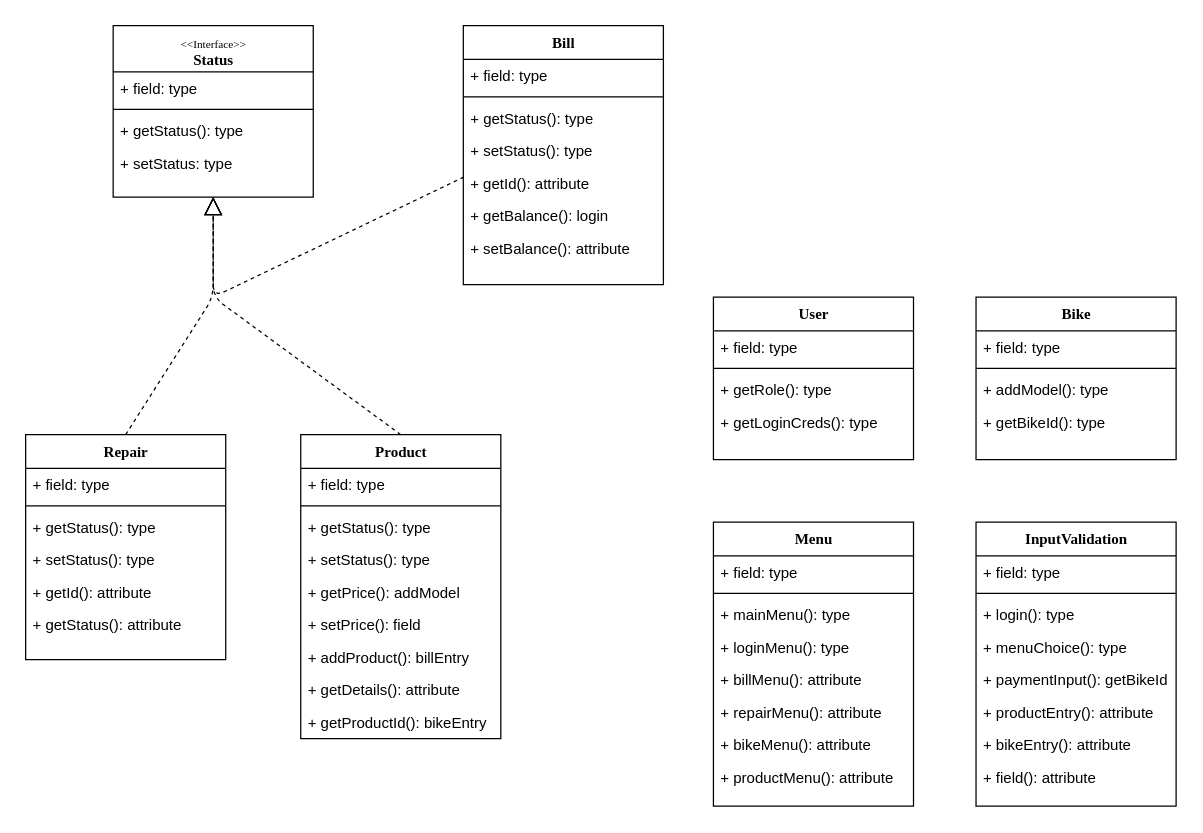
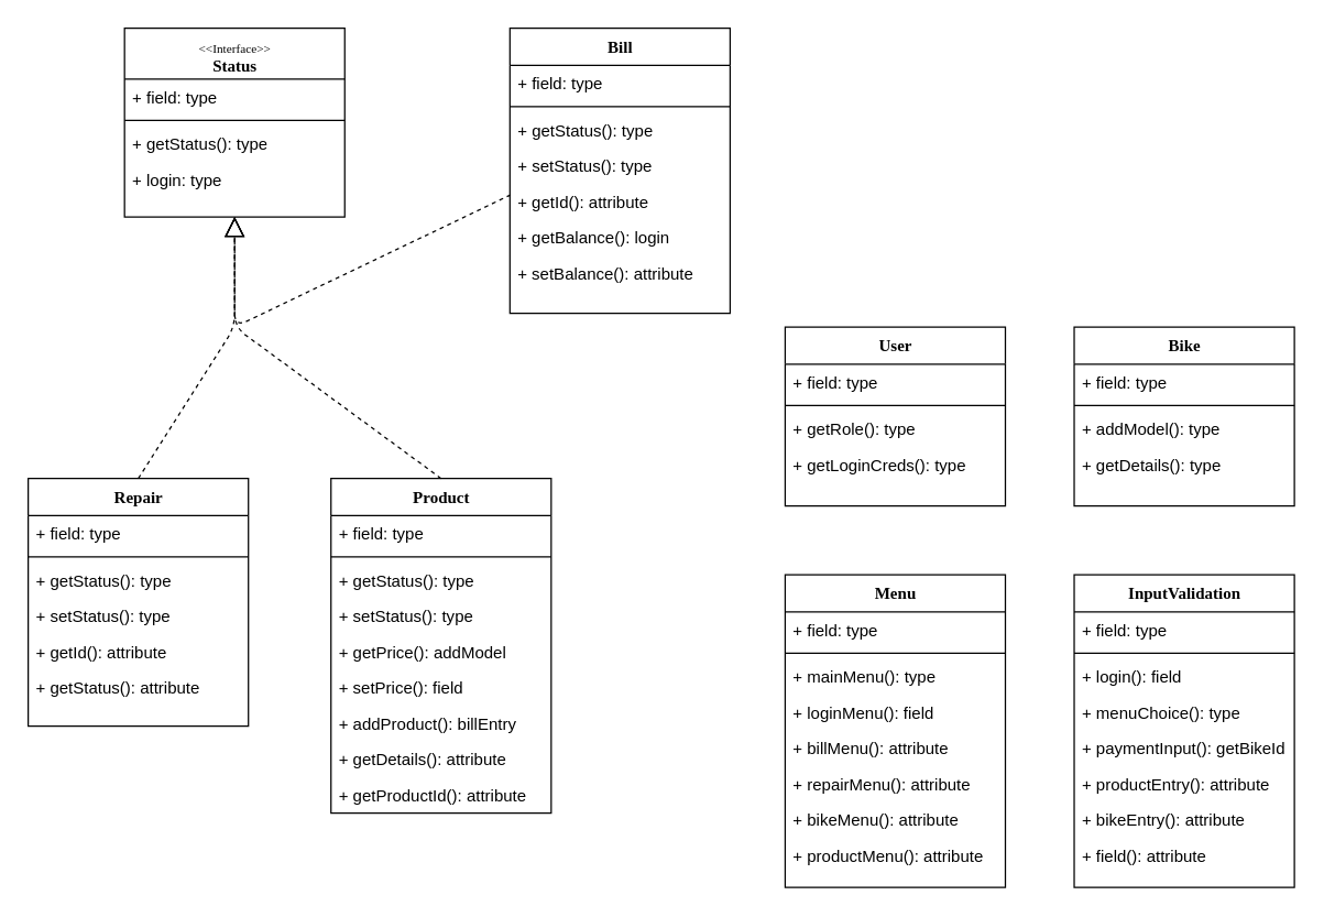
  <mxCell id="0" />
  <mxCell id="1" parent="0" />
  <mxCell id="2" value="&lt;font style=&quot;font-size: 9px ; font-weight: normal&quot;&gt;&amp;lt;&amp;lt;Interface&amp;gt;&amp;gt;&lt;/font&gt;&lt;br&gt;Status" style="swimlane;html=1;fontStyle=1;align=center;verticalAlign=top;childLayout=stackLayout;horizontal=1;startSize=37;horizontalStack=0;resizeParent=1;resizeLast=0;collapsible=1;marginBottom=0;swimlaneFillColor=#ffffff;rounded=0;shadow=0;comic=0;labelBackgroundColor=none;strokeWidth=1;fillColor=none;fontFamily=Verdana;fontSize=12" parent="1" vertex="1"><mxGeometry x="90" y="20" width="160" height="137" as="geometry" /></mxCell>
  <mxCell id="3" value="+ field: type" style="text;html=1;strokeColor=none;fillColor=none;align=left;verticalAlign=top;spacingLeft=4;spacingRight=4;whiteSpace=wrap;overflow=hidden;rotatable=0;points=[[0,0.5],[1,0.5]];portConstraint=eastwest;" parent="2" vertex="1"><mxGeometry y="37" width="160" height="26" as="geometry" /></mxCell>
  <mxCell id="4" value="" style="line;html=1;strokeWidth=1;fillColor=none;align=left;verticalAlign=middle;spacingTop=-1;spacingLeft=3;spacingRight=3;rotatable=0;labelPosition=right;points=[];portConstraint=eastwest;" parent="2" vertex="1"><mxGeometry y="63" width="160" height="8" as="geometry" /></mxCell>
  <mxCell id="5" value="+ getStatus(): type" style="text;html=1;strokeColor=none;fillColor=none;align=left;verticalAlign=top;spacingLeft=4;spacingRight=4;whiteSpace=wrap;overflow=hidden;rotatable=0;points=[[0,0.5],[1,0.5]];portConstraint=eastwest;" parent="2" vertex="1"><mxGeometry y="71" width="160" height="26" as="geometry" /></mxCell>
- <mxCell id="6" value="+ setStatus: type" style="text;html=1;strokeColor=none;fillColor=none;align=left;verticalAlign=top;spacingLeft=4;spacingRight=4;whiteSpace=wrap;overflow=hidden;rotatable=0;points=[[0,0.5],[1,0.5]];portConstraint=eastwest;" parent="2" vertex="1"><mxGeometry y="97" width="160" height="26" as="geometry" /></mxCell>
+ <mxCell id="6" value="+ login: type" style="text;html=1;strokeColor=none;fillColor=none;align=left;verticalAlign=top;spacingLeft=4;spacingRight=4;whiteSpace=wrap;overflow=hidden;rotatable=0;points=[[0,0.5],[1,0.5]];portConstraint=eastwest;" parent="2" vertex="1"><mxGeometry y="97" width="160" height="26" as="geometry" /></mxCell>
  <mxCell id="7" value="Bill" style="swimlane;html=1;fontStyle=1;align=center;verticalAlign=top;childLayout=stackLayout;horizontal=1;startSize=27;horizontalStack=0;resizeParent=1;resizeLast=0;collapsible=1;marginBottom=0;swimlaneFillColor=#ffffff;rounded=0;shadow=0;comic=0;labelBackgroundColor=none;strokeWidth=1;fillColor=none;fontFamily=Verdana;fontSize=12" vertex="1" parent="1"><mxGeometry x="370" y="20" width="160" height="207" as="geometry" /></mxCell>
  <mxCell id="8" value="+ field: type" style="text;html=1;strokeColor=none;fillColor=none;align=left;verticalAlign=top;spacingLeft=4;spacingRight=4;whiteSpace=wrap;overflow=hidden;rotatable=0;points=[[0,0.5],[1,0.5]];portConstraint=eastwest;" vertex="1" parent="7"><mxGeometry y="27" width="160" height="26" as="geometry" /></mxCell>
  <mxCell id="9" value="" style="line;html=1;strokeWidth=1;fillColor=none;align=left;verticalAlign=middle;spacingTop=-1;spacingLeft=3;spacingRight=3;rotatable=0;labelPosition=right;points=[];portConstraint=eastwest;" vertex="1" parent="7"><mxGeometry y="53" width="160" height="8" as="geometry" /></mxCell>
  <mxCell id="10" value="+ getStatus(): type" style="text;html=1;strokeColor=none;fillColor=none;align=left;verticalAlign=top;spacingLeft=4;spacingRight=4;whiteSpace=wrap;overflow=hidden;rotatable=0;points=[[0,0.5],[1,0.5]];portConstraint=eastwest;" vertex="1" parent="7"><mxGeometry y="61" width="160" height="26" as="geometry" /></mxCell>
  <mxCell id="11" value="+ setStatus(): type" style="text;html=1;strokeColor=none;fillColor=none;align=left;verticalAlign=top;spacingLeft=4;spacingRight=4;whiteSpace=wrap;overflow=hidden;rotatable=0;points=[[0,0.5],[1,0.5]];portConstraint=eastwest;" vertex="1" parent="7"><mxGeometry y="87" width="160" height="26" as="geometry" /></mxCell>
  <mxCell id="12" value="+ getId(): attribute" style="text;strokeColor=none;fillColor=none;align=left;verticalAlign=top;spacingLeft=4;spacingRight=4;overflow=hidden;rotatable=0;points=[[0,0.5],[1,0.5]];portConstraint=eastwest;" vertex="1" parent="7"><mxGeometry y="113" width="160" height="26" as="geometry" /></mxCell>
  <mxCell id="13" value="+ getBalance(): login" style="text;strokeColor=none;fillColor=none;align=left;verticalAlign=top;spacingLeft=4;spacingRight=4;overflow=hidden;rotatable=0;points=[[0,0.5],[1,0.5]];portConstraint=eastwest;" vertex="1" parent="7"><mxGeometry y="139" width="160" height="26" as="geometry" /></mxCell>
  <mxCell id="14" value="+ setBalance(): attribute" style="text;strokeColor=none;fillColor=none;align=left;verticalAlign=top;spacingLeft=4;spacingRight=4;overflow=hidden;rotatable=0;points=[[0,0.5],[1,0.5]];portConstraint=eastwest;" vertex="1" parent="7"><mxGeometry y="165" width="160" height="26" as="geometry" /></mxCell>
  <mxCell id="15" value="" style="endArrow=block;dashed=1;endFill=0;endSize=12;html=1;entryX=0.5;entryY=1;entryDx=0;entryDy=0;exitX=0.003;exitY=1.309;exitDx=0;exitDy=0;exitPerimeter=0;" edge="1" parent="1" source="11" target="2"><mxGeometry width="160" relative="1" as="geometry"><mxPoint x="360" y="157" as="sourcePoint" /><mxPoint x="630" y="177" as="targetPoint" /><Array as="points"><mxPoint x="170" y="237" /></Array></mxGeometry></mxCell>
  <mxCell id="16" value="Repair" style="swimlane;html=1;fontStyle=1;align=center;verticalAlign=top;childLayout=stackLayout;horizontal=1;startSize=27;horizontalStack=0;resizeParent=1;resizeLast=0;collapsible=1;marginBottom=0;swimlaneFillColor=#ffffff;rounded=0;shadow=0;comic=0;labelBackgroundColor=none;strokeWidth=1;fillColor=none;fontFamily=Verdana;fontSize=12" vertex="1" parent="1"><mxGeometry x="20" y="347" width="160" height="180" as="geometry" /></mxCell>
  <mxCell id="17" value="+ field: type" style="text;html=1;strokeColor=none;fillColor=none;align=left;verticalAlign=top;spacingLeft=4;spacingRight=4;whiteSpace=wrap;overflow=hidden;rotatable=0;points=[[0,0.5],[1,0.5]];portConstraint=eastwest;" vertex="1" parent="16"><mxGeometry y="27" width="160" height="26" as="geometry" /></mxCell>
  <mxCell id="18" value="" style="line;html=1;strokeWidth=1;fillColor=none;align=left;verticalAlign=middle;spacingTop=-1;spacingLeft=3;spacingRight=3;rotatable=0;labelPosition=right;points=[];portConstraint=eastwest;" vertex="1" parent="16"><mxGeometry y="53" width="160" height="8" as="geometry" /></mxCell>
  <mxCell id="19" value="+ getStatus(): type" style="text;html=1;strokeColor=none;fillColor=none;align=left;verticalAlign=top;spacingLeft=4;spacingRight=4;whiteSpace=wrap;overflow=hidden;rotatable=0;points=[[0,0.5],[1,0.5]];portConstraint=eastwest;" vertex="1" parent="16"><mxGeometry y="61" width="160" height="26" as="geometry" /></mxCell>
  <mxCell id="20" value="+ setStatus(): type" style="text;html=1;strokeColor=none;fillColor=none;align=left;verticalAlign=top;spacingLeft=4;spacingRight=4;whiteSpace=wrap;overflow=hidden;rotatable=0;points=[[0,0.5],[1,0.5]];portConstraint=eastwest;" vertex="1" parent="16"><mxGeometry y="87" width="160" height="26" as="geometry" /></mxCell>
  <mxCell id="21" value="+ getId(): attribute" style="text;strokeColor=none;fillColor=none;align=left;verticalAlign=top;spacingLeft=4;spacingRight=4;overflow=hidden;rotatable=0;points=[[0,0.5],[1,0.5]];portConstraint=eastwest;" vertex="1" parent="16"><mxGeometry y="113" width="160" height="26" as="geometry" /></mxCell>
  <mxCell id="22" value="+ getStatus(): attribute" style="text;strokeColor=none;fillColor=none;align=left;verticalAlign=top;spacingLeft=4;spacingRight=4;overflow=hidden;rotatable=0;points=[[0,0.5],[1,0.5]];portConstraint=eastwest;" vertex="1" parent="16"><mxGeometry y="139" width="160" height="26" as="geometry" /></mxCell>
  <mxCell id="23" value="Product" style="swimlane;html=1;fontStyle=1;align=center;verticalAlign=top;childLayout=stackLayout;horizontal=1;startSize=27;horizontalStack=0;resizeParent=1;resizeLast=0;collapsible=1;marginBottom=0;swimlaneFillColor=#ffffff;rounded=0;shadow=0;comic=0;labelBackgroundColor=none;strokeWidth=1;fillColor=none;fontFamily=Verdana;fontSize=12" vertex="1" parent="1"><mxGeometry x="240" y="347" width="160" height="243" as="geometry" /></mxCell>
  <mxCell id="24" value="+ field: type" style="text;html=1;strokeColor=none;fillColor=none;align=left;verticalAlign=top;spacingLeft=4;spacingRight=4;whiteSpace=wrap;overflow=hidden;rotatable=0;points=[[0,0.5],[1,0.5]];portConstraint=eastwest;" vertex="1" parent="23"><mxGeometry y="27" width="160" height="26" as="geometry" /></mxCell>
  <mxCell id="25" value="" style="line;html=1;strokeWidth=1;fillColor=none;align=left;verticalAlign=middle;spacingTop=-1;spacingLeft=3;spacingRight=3;rotatable=0;labelPosition=right;points=[];portConstraint=eastwest;" vertex="1" parent="23"><mxGeometry y="53" width="160" height="8" as="geometry" /></mxCell>
  <mxCell id="26" value="+ getStatus(): type" style="text;html=1;strokeColor=none;fillColor=none;align=left;verticalAlign=top;spacingLeft=4;spacingRight=4;whiteSpace=wrap;overflow=hidden;rotatable=0;points=[[0,0.5],[1,0.5]];portConstraint=eastwest;" vertex="1" parent="23"><mxGeometry y="61" width="160" height="26" as="geometry" /></mxCell>
  <mxCell id="27" value="+ setStatus(): type" style="text;html=1;strokeColor=none;fillColor=none;align=left;verticalAlign=top;spacingLeft=4;spacingRight=4;whiteSpace=wrap;overflow=hidden;rotatable=0;points=[[0,0.5],[1,0.5]];portConstraint=eastwest;" vertex="1" parent="23"><mxGeometry y="87" width="160" height="26" as="geometry" /></mxCell>
  <mxCell id="28" value="+ getPrice(): addModel" style="text;strokeColor=none;fillColor=none;align=left;verticalAlign=top;spacingLeft=4;spacingRight=4;overflow=hidden;rotatable=0;points=[[0,0.5],[1,0.5]];portConstraint=eastwest;" vertex="1" parent="23"><mxGeometry y="113" width="160" height="26" as="geometry" /></mxCell>
  <mxCell id="29" value="+ setPrice(): field" style="text;strokeColor=none;fillColor=none;align=left;verticalAlign=top;spacingLeft=4;spacingRight=4;overflow=hidden;rotatable=0;points=[[0,0.5],[1,0.5]];portConstraint=eastwest;" vertex="1" parent="23"><mxGeometry y="139" width="160" height="26" as="geometry" /></mxCell>
  <mxCell id="30" value="+ addProduct(): billEntry" style="text;strokeColor=none;fillColor=none;align=left;verticalAlign=top;spacingLeft=4;spacingRight=4;overflow=hidden;rotatable=0;points=[[0,0.5],[1,0.5]];portConstraint=eastwest;" vertex="1" parent="23"><mxGeometry y="165" width="160" height="26" as="geometry" /></mxCell>
  <mxCell id="31" value="+ getDetails(): attribute" style="text;strokeColor=none;fillColor=none;align=left;verticalAlign=top;spacingLeft=4;spacingRight=4;overflow=hidden;rotatable=0;points=[[0,0.5],[1,0.5]];portConstraint=eastwest;" vertex="1" parent="23"><mxGeometry y="191" width="160" height="26" as="geometry" /></mxCell>
- <mxCell id="32" value="+ getProductId(): bikeEntry" style="text;strokeColor=none;fillColor=none;align=left;verticalAlign=top;spacingLeft=4;spacingRight=4;overflow=hidden;rotatable=0;points=[[0,0.5],[1,0.5]];portConstraint=eastwest;" vertex="1" parent="23"><mxGeometry y="217" width="160" height="26" as="geometry" /></mxCell>
+ <mxCell id="32" value="+ getProductId(): attribute" style="text;strokeColor=none;fillColor=none;align=left;verticalAlign=top;spacingLeft=4;spacingRight=4;overflow=hidden;rotatable=0;points=[[0,0.5],[1,0.5]];portConstraint=eastwest;" vertex="1" parent="23"><mxGeometry y="217" width="160" height="26" as="geometry" /></mxCell>
  <mxCell id="33" value="" style="endArrow=block;dashed=1;endFill=0;endSize=12;html=1;" edge="1" parent="1"><mxGeometry width="160" relative="1" as="geometry"><mxPoint x="100" y="347" as="sourcePoint" /><mxPoint x="170" y="157" as="targetPoint" /><Array as="points"><mxPoint x="100" y="347" /><mxPoint x="170" y="237" /></Array></mxGeometry></mxCell>
  <mxCell id="34" value="" style="endArrow=block;dashed=1;endFill=0;endSize=12;html=1;exitX=0.5;exitY=0;exitDx=0;exitDy=0;" edge="1" parent="1" source="23"><mxGeometry width="160" relative="1" as="geometry"><mxPoint x="240" y="307" as="sourcePoint" /><mxPoint x="170" y="157" as="targetPoint" /><Array as="points"><mxPoint x="170" y="237" /></Array></mxGeometry></mxCell>
  <mxCell id="35" value="User" style="swimlane;html=1;fontStyle=1;align=center;verticalAlign=top;childLayout=stackLayout;horizontal=1;startSize=27;horizontalStack=0;resizeParent=1;resizeLast=0;collapsible=1;marginBottom=0;swimlaneFillColor=#ffffff;rounded=0;shadow=0;comic=0;labelBackgroundColor=none;strokeWidth=1;fillColor=none;fontFamily=Verdana;fontSize=12" vertex="1" parent="1"><mxGeometry x="570" y="237" width="160" height="130" as="geometry" /></mxCell>
  <mxCell id="36" value="+ field: type" style="text;html=1;strokeColor=none;fillColor=none;align=left;verticalAlign=top;spacingLeft=4;spacingRight=4;whiteSpace=wrap;overflow=hidden;rotatable=0;points=[[0,0.5],[1,0.5]];portConstraint=eastwest;" vertex="1" parent="35"><mxGeometry y="27" width="160" height="26" as="geometry" /></mxCell>
  <mxCell id="37" value="" style="line;html=1;strokeWidth=1;fillColor=none;align=left;verticalAlign=middle;spacingTop=-1;spacingLeft=3;spacingRight=3;rotatable=0;labelPosition=right;points=[];portConstraint=eastwest;" vertex="1" parent="35"><mxGeometry y="53" width="160" height="8" as="geometry" /></mxCell>
  <mxCell id="38" value="+ getRole(): type" style="text;html=1;strokeColor=none;fillColor=none;align=left;verticalAlign=top;spacingLeft=4;spacingRight=4;whiteSpace=wrap;overflow=hidden;rotatable=0;points=[[0,0.5],[1,0.5]];portConstraint=eastwest;" vertex="1" parent="35"><mxGeometry y="61" width="160" height="26" as="geometry" /></mxCell>
  <mxCell id="39" value="+ getLoginCreds(): type" style="text;html=1;strokeColor=none;fillColor=none;align=left;verticalAlign=top;spacingLeft=4;spacingRight=4;whiteSpace=wrap;overflow=hidden;rotatable=0;points=[[0,0.5],[1,0.5]];portConstraint=eastwest;" vertex="1" parent="35"><mxGeometry y="87" width="160" height="26" as="geometry" /></mxCell>
  <mxCell id="40" value="Bike" style="swimlane;html=1;fontStyle=1;align=center;verticalAlign=top;childLayout=stackLayout;horizontal=1;startSize=27;horizontalStack=0;resizeParent=1;resizeLast=0;collapsible=1;marginBottom=0;swimlaneFillColor=#ffffff;rounded=0;shadow=0;comic=0;labelBackgroundColor=none;strokeWidth=1;fillColor=none;fontFamily=Verdana;fontSize=12" vertex="1" parent="1"><mxGeometry x="780" y="237" width="160" height="130" as="geometry" /></mxCell>
  <mxCell id="41" value="+ field: type" style="text;html=1;strokeColor=none;fillColor=none;align=left;verticalAlign=top;spacingLeft=4;spacingRight=4;whiteSpace=wrap;overflow=hidden;rotatable=0;points=[[0,0.5],[1,0.5]];portConstraint=eastwest;" vertex="1" parent="40"><mxGeometry y="27" width="160" height="26" as="geometry" /></mxCell>
  <mxCell id="42" value="" style="line;html=1;strokeWidth=1;fillColor=none;align=left;verticalAlign=middle;spacingTop=-1;spacingLeft=3;spacingRight=3;rotatable=0;labelPosition=right;points=[];portConstraint=eastwest;" vertex="1" parent="40"><mxGeometry y="53" width="160" height="8" as="geometry" /></mxCell>
  <mxCell id="43" value="+ addModel(): type" style="text;html=1;strokeColor=none;fillColor=none;align=left;verticalAlign=top;spacingLeft=4;spacingRight=4;whiteSpace=wrap;overflow=hidden;rotatable=0;points=[[0,0.5],[1,0.5]];portConstraint=eastwest;" vertex="1" parent="40"><mxGeometry y="61" width="160" height="26" as="geometry" /></mxCell>
- <mxCell id="44" value="+ getBikeId(): type" style="text;html=1;strokeColor=none;fillColor=none;align=left;verticalAlign=top;spacingLeft=4;spacingRight=4;whiteSpace=wrap;overflow=hidden;rotatable=0;points=[[0,0.5],[1,0.5]];portConstraint=eastwest;" vertex="1" parent="40"><mxGeometry y="87" width="160" height="26" as="geometry" /></mxCell>
+ <mxCell id="44" value="+ getDetails(): type" style="text;html=1;strokeColor=none;fillColor=none;align=left;verticalAlign=top;spacingLeft=4;spacingRight=4;whiteSpace=wrap;overflow=hidden;rotatable=0;points=[[0,0.5],[1,0.5]];portConstraint=eastwest;" vertex="1" parent="40"><mxGeometry y="87" width="160" height="26" as="geometry" /></mxCell>
  <mxCell id="45" value="Menu" style="swimlane;html=1;fontStyle=1;align=center;verticalAlign=top;childLayout=stackLayout;horizontal=1;startSize=27;horizontalStack=0;resizeParent=1;resizeLast=0;collapsible=1;marginBottom=0;swimlaneFillColor=#ffffff;rounded=0;shadow=0;comic=0;labelBackgroundColor=none;strokeWidth=1;fillColor=none;fontFamily=Verdana;fontSize=12" vertex="1" parent="1"><mxGeometry x="570" y="417" width="160" height="227" as="geometry" /></mxCell>
  <mxCell id="46" value="+ field: type" style="text;html=1;strokeColor=none;fillColor=none;align=left;verticalAlign=top;spacingLeft=4;spacingRight=4;whiteSpace=wrap;overflow=hidden;rotatable=0;points=[[0,0.5],[1,0.5]];portConstraint=eastwest;" vertex="1" parent="45"><mxGeometry y="27" width="160" height="26" as="geometry" /></mxCell>
  <mxCell id="47" value="" style="line;html=1;strokeWidth=1;fillColor=none;align=left;verticalAlign=middle;spacingTop=-1;spacingLeft=3;spacingRight=3;rotatable=0;labelPosition=right;points=[];portConstraint=eastwest;" vertex="1" parent="45"><mxGeometry y="53" width="160" height="8" as="geometry" /></mxCell>
  <mxCell id="48" value="+ mainMenu(): type" style="text;html=1;strokeColor=none;fillColor=none;align=left;verticalAlign=top;spacingLeft=4;spacingRight=4;whiteSpace=wrap;overflow=hidden;rotatable=0;points=[[0,0.5],[1,0.5]];portConstraint=eastwest;" vertex="1" parent="45"><mxGeometry y="61" width="160" height="26" as="geometry" /></mxCell>
- <mxCell id="49" value="+ loginMenu(): type" style="text;html=1;strokeColor=none;fillColor=none;align=left;verticalAlign=top;spacingLeft=4;spacingRight=4;whiteSpace=wrap;overflow=hidden;rotatable=0;points=[[0,0.5],[1,0.5]];portConstraint=eastwest;" vertex="1" parent="45"><mxGeometry y="87" width="160" height="26" as="geometry" /></mxCell>
+ <mxCell id="49" value="+ loginMenu(): field" style="text;html=1;strokeColor=none;fillColor=none;align=left;verticalAlign=top;spacingLeft=4;spacingRight=4;whiteSpace=wrap;overflow=hidden;rotatable=0;points=[[0,0.5],[1,0.5]];portConstraint=eastwest;" vertex="1" parent="45"><mxGeometry y="87" width="160" height="26" as="geometry" /></mxCell>
  <mxCell id="50" value="+ billMenu(): attribute" style="text;strokeColor=none;fillColor=none;align=left;verticalAlign=top;spacingLeft=4;spacingRight=4;overflow=hidden;rotatable=0;points=[[0,0.5],[1,0.5]];portConstraint=eastwest;" vertex="1" parent="45"><mxGeometry y="113" width="160" height="26" as="geometry" /></mxCell>
  <mxCell id="51" value="+ repairMenu(): attribute" style="text;strokeColor=none;fillColor=none;align=left;verticalAlign=top;spacingLeft=4;spacingRight=4;overflow=hidden;rotatable=0;points=[[0,0.5],[1,0.5]];portConstraint=eastwest;" vertex="1" parent="45"><mxGeometry y="139" width="160" height="26" as="geometry" /></mxCell>
  <mxCell id="52" value="+ bikeMenu(): attribute" style="text;strokeColor=none;fillColor=none;align=left;verticalAlign=top;spacingLeft=4;spacingRight=4;overflow=hidden;rotatable=0;points=[[0,0.5],[1,0.5]];portConstraint=eastwest;" vertex="1" parent="45"><mxGeometry y="165" width="160" height="26" as="geometry" /></mxCell>
  <mxCell id="53" value="+ productMenu(): attribute" style="text;strokeColor=none;fillColor=none;align=left;verticalAlign=top;spacingLeft=4;spacingRight=4;overflow=hidden;rotatable=0;points=[[0,0.5],[1,0.5]];portConstraint=eastwest;" vertex="1" parent="45"><mxGeometry y="191" width="160" height="26" as="geometry" /></mxCell>
  <mxCell id="54" value="InputValidation" style="swimlane;html=1;fontStyle=1;align=center;verticalAlign=top;childLayout=stackLayout;horizontal=1;startSize=27;horizontalStack=0;resizeParent=1;resizeLast=0;collapsible=1;marginBottom=0;swimlaneFillColor=#ffffff;rounded=0;shadow=0;comic=0;labelBackgroundColor=none;strokeWidth=1;fillColor=none;fontFamily=Verdana;fontSize=12" vertex="1" parent="1"><mxGeometry x="780" y="417" width="160" height="227" as="geometry" /></mxCell>
  <mxCell id="55" value="+ field: type" style="text;html=1;strokeColor=none;fillColor=none;align=left;verticalAlign=top;spacingLeft=4;spacingRight=4;whiteSpace=wrap;overflow=hidden;rotatable=0;points=[[0,0.5],[1,0.5]];portConstraint=eastwest;" vertex="1" parent="54"><mxGeometry y="27" width="160" height="26" as="geometry" /></mxCell>
  <mxCell id="56" value="" style="line;html=1;strokeWidth=1;fillColor=none;align=left;verticalAlign=middle;spacingTop=-1;spacingLeft=3;spacingRight=3;rotatable=0;labelPosition=right;points=[];portConstraint=eastwest;" vertex="1" parent="54"><mxGeometry y="53" width="160" height="8" as="geometry" /></mxCell>
- <mxCell id="57" value="+ login(): type" style="text;html=1;strokeColor=none;fillColor=none;align=left;verticalAlign=top;spacingLeft=4;spacingRight=4;whiteSpace=wrap;overflow=hidden;rotatable=0;points=[[0,0.5],[1,0.5]];portConstraint=eastwest;" vertex="1" parent="54"><mxGeometry y="61" width="160" height="26" as="geometry" /></mxCell>
+ <mxCell id="57" value="+ login(): field" style="text;html=1;strokeColor=none;fillColor=none;align=left;verticalAlign=top;spacingLeft=4;spacingRight=4;whiteSpace=wrap;overflow=hidden;rotatable=0;points=[[0,0.5],[1,0.5]];portConstraint=eastwest;" vertex="1" parent="54"><mxGeometry y="61" width="160" height="26" as="geometry" /></mxCell>
  <mxCell id="58" value="+ menuChoice(): type" style="text;html=1;strokeColor=none;fillColor=none;align=left;verticalAlign=top;spacingLeft=4;spacingRight=4;whiteSpace=wrap;overflow=hidden;rotatable=0;points=[[0,0.5],[1,0.5]];portConstraint=eastwest;" vertex="1" parent="54"><mxGeometry y="87" width="160" height="26" as="geometry" /></mxCell>
  <mxCell id="59" value="+ paymentInput(): getBikeId" style="text;strokeColor=none;fillColor=none;align=left;verticalAlign=top;spacingLeft=4;spacingRight=4;overflow=hidden;rotatable=0;points=[[0,0.5],[1,0.5]];portConstraint=eastwest;" vertex="1" parent="54"><mxGeometry y="113" width="160" height="26" as="geometry" /></mxCell>
  <mxCell id="60" value="+ productEntry(): attribute" style="text;strokeColor=none;fillColor=none;align=left;verticalAlign=top;spacingLeft=4;spacingRight=4;overflow=hidden;rotatable=0;points=[[0,0.5],[1,0.5]];portConstraint=eastwest;" vertex="1" parent="54"><mxGeometry y="139" width="160" height="26" as="geometry" /></mxCell>
  <mxCell id="61" value="+ bikeEntry(): attribute" style="text;strokeColor=none;fillColor=none;align=left;verticalAlign=top;spacingLeft=4;spacingRight=4;overflow=hidden;rotatable=0;points=[[0,0.5],[1,0.5]];portConstraint=eastwest;" vertex="1" parent="54"><mxGeometry y="165" width="160" height="26" as="geometry" /></mxCell>
  <mxCell id="62" value="+ field(): attribute" style="text;strokeColor=none;fillColor=none;align=left;verticalAlign=top;spacingLeft=4;spacingRight=4;overflow=hidden;rotatable=0;points=[[0,0.5],[1,0.5]];portConstraint=eastwest;" vertex="1" parent="54"><mxGeometry y="191" width="160" height="26" as="geometry" /></mxCell>
